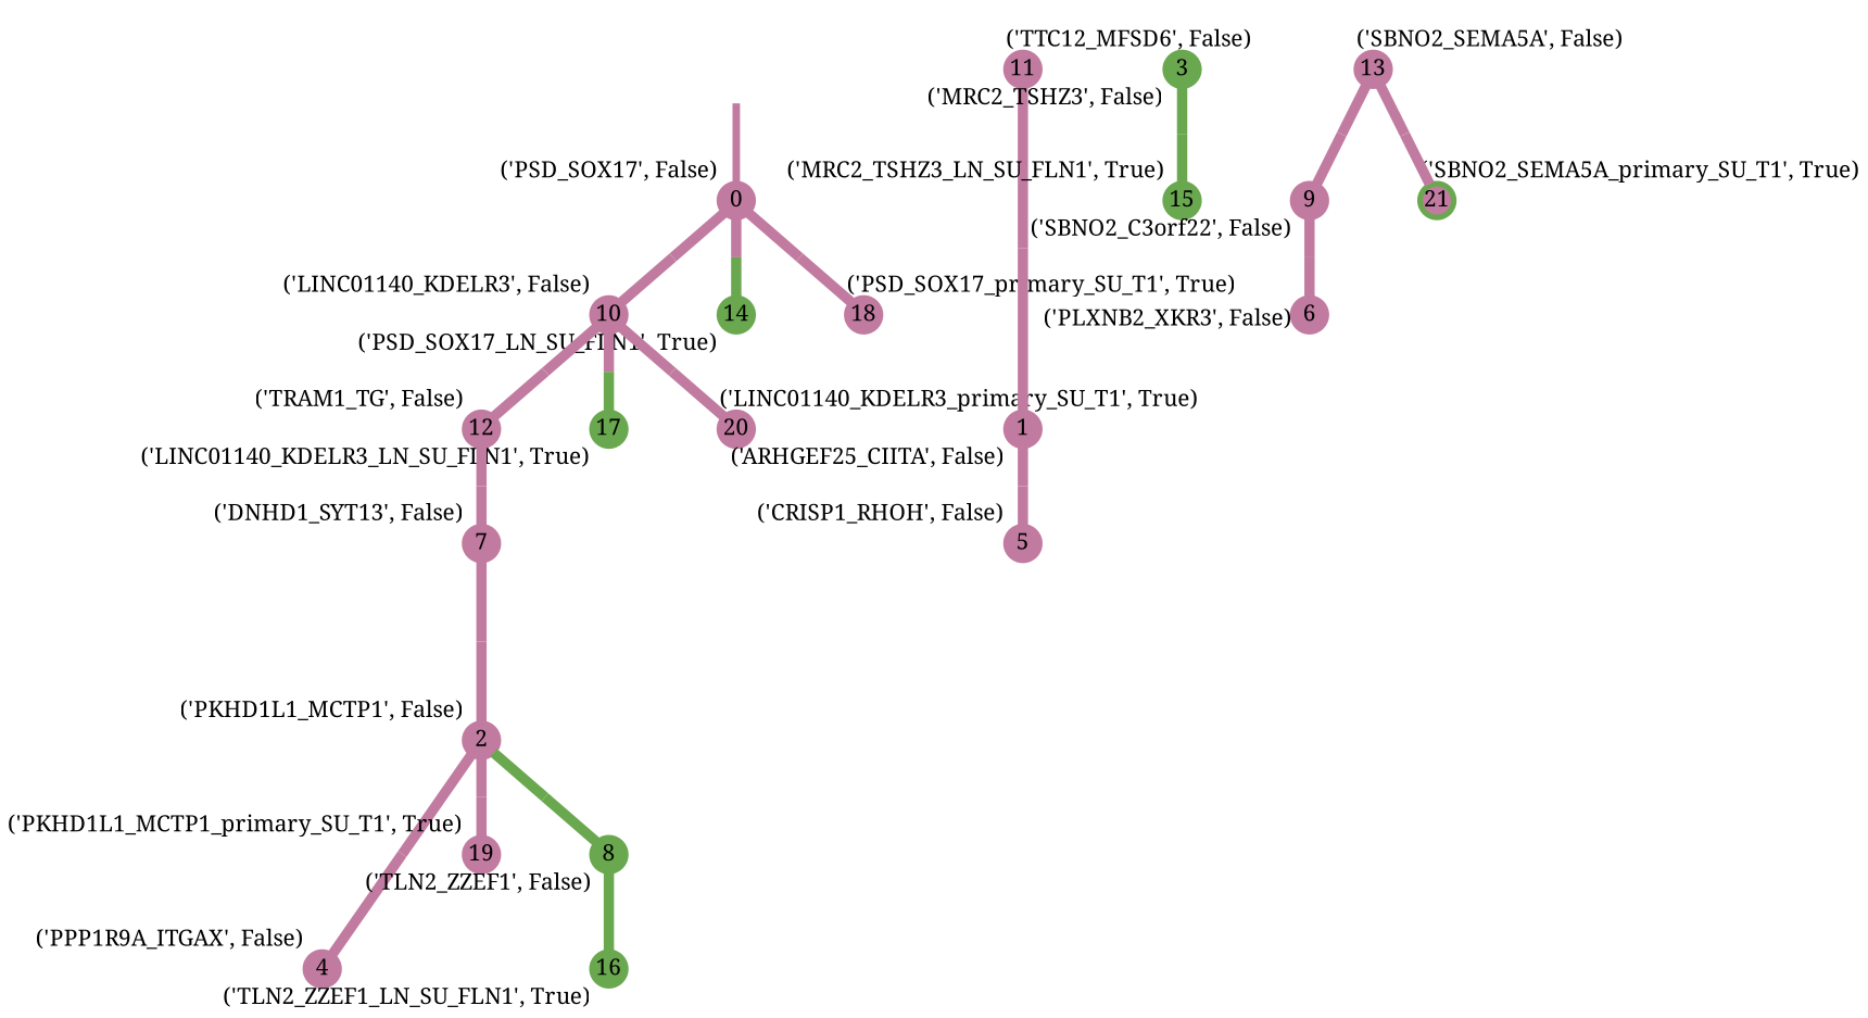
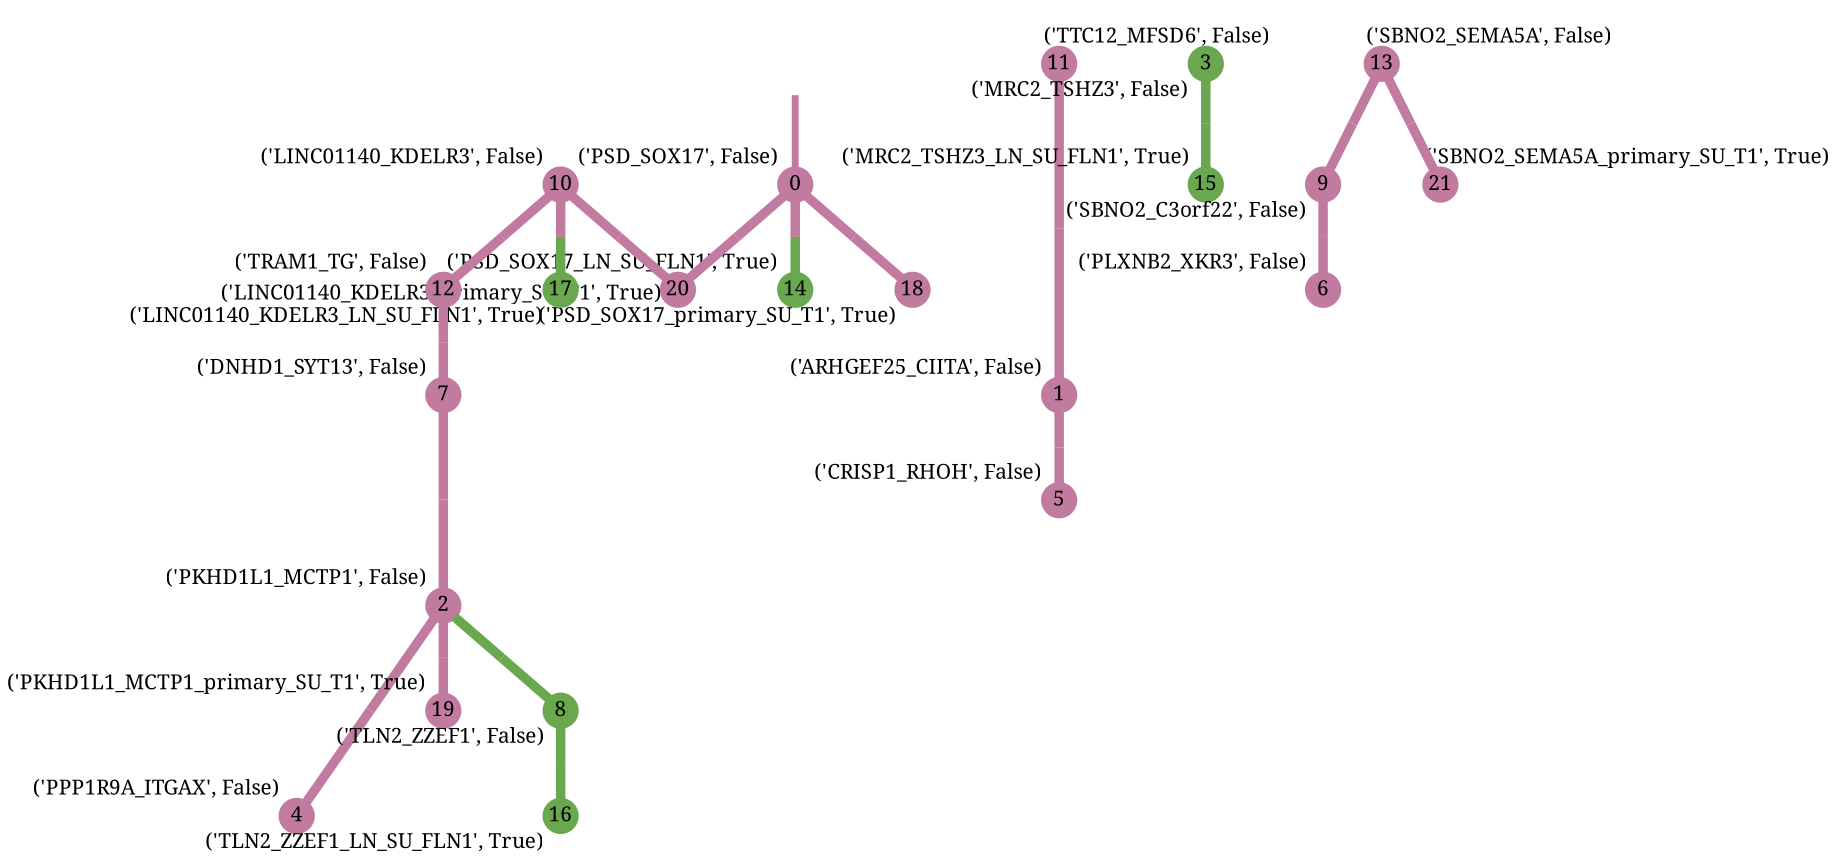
  strict digraph {
    fontname="Noto Serif"
    forcelabels=true
    nodesep=0.7
    rankdir=TB
    ranksep=0.6
    splines=false
    node [color="#c27ba0ff" fillcolor="#c27ba0ff" fixedsize=true fontname="Noto Serif" fontsize="12pt" penwidth=3 shape=circle style=filled xlabel="('PSD_SOX17', False)"]
    edge [arrowsize=0 color="#c27ba0ff;0.5:#c27ba0ff" fontname="Noto Serif" minlen=1.10869562625885 penwidth=5.5 style=solid]
    0 [height=0.25]
    10 [height=0.25 xlabel="('LINC01140_KDELR3', False)"]
    14 [color="#6aa84fff" fillcolor="#6aa84fff" height=0.25 xlabel="('PSD_SOX17_LN_SU_FLN1', True)"]
    18 [height=0.25 xlabel="('PSD_SOX17_primary_SU_T1', True)"]
    12 [height=0.25 xlabel="('TRAM1_TG', False)"]
    17 [color="#6aa84fff" fillcolor="#6aa84fff" height=0.25 xlabel="('LINC01140_KDELR3_LN_SU_FLN1', True)"]
    20 [height=0.25 xlabel="('LINC01140_KDELR3_primary_SU_T1', True)"]
    11 [height=0.25 xlabel="('TTC12_MFSD6', False)"]
    1 [height=0.25 xlabel="('ARHGEF25_CIITA', False)"]
    7 [height=0.25 xlabel="('DNHD1_SYT13', False)"]
    5 [height=0.25 xlabel="('CRISP1_RHOH', False)"]
    2 [height=0.25 xlabel="('PKHD1L1_MCTP1', False)"]
    4 [height=0.25 xlabel="('PPP1R9A_ITGAX', False)"]
    19 [height=0.25 xlabel="('PKHD1L1_MCTP1_primary_SU_T1', True)"]
    8 [color="#6aa84fff" fillcolor="#6aa84fff" height=0.25 xlabel="('TLN2_ZZEF1', False)"]
    3 [color="#6aa84fff" fillcolor="#6aa84fff" height=0.25 xlabel="('MRC2_TSHZ3', False)"]
    15 [color="#6aa84fff" fillcolor="#6aa84fff" height=0.25 xlabel="('MRC2_TSHZ3_LN_SU_FLN1', True)"]
    16 [color="#6aa84fff" fillcolor="#6aa84fff" height=0.25 xlabel="('TLN2_ZZEF1_LN_SU_FLN1', True)"]
    9 [height=0.25 xlabel="('SBNO2_C3orf22', False)"]
    6 [height=0.25 xlabel="('PLXNB2_XKR3', False)"]
    13 [height=0.25 xlabel="('SBNO2_SEMA5A', False)"]
-   21 [color="#6aa84fff" height=0.25 xlabel="('SBNO2_SEMA5A_primary_SU_T1', True)"]
+   21 [height=0.25 xlabel="('SBNO2_SEMA5A_primary_SU_T1', True)"]
    normal [style=invis color="" fillcolor="" fixedsize="" fontsize="" shape=""]
-   0 -> 10 [minlen=1.43478262424469]
+   0 -> 20 [minlen=1.43478262424469]
    0 -> 14 [color="#c27ba0ff;0.5:#6aa84fff"]
    0 -> 18
    10 -> 12 [minlen=1.2608695030212402]
    10 -> 17 [color="#c27ba0ff;0.5:#6aa84fff"]
    10 -> 20
    12 -> 7 [minlen=1.6521739959716797]
    11 -> 1 [minlen=3.0]
    1 -> 5 [minlen=1.95652174949646]
    7 -> 2 [minlen=2.5652174949645996]
    2 -> 4 [minlen=2.04347825050354]
    2 -> 19
    2 -> 8 [color="#6aa84fff;0.5:#6aa84fff" minlen=1.56521737575531]
    8 -> 16 [color="#6aa84fff;0.5:#6aa84fff"]
    3 -> 15 [color="#6aa84fff;0.5:#6aa84fff"]
    9 -> 6 [minlen=1.7391304969787598]
    13 -> 9 [minlen=1.52173912525177]
    13 -> 21
    normal -> 0 [color="#c27ba0ff" penwidth=4 minlen=""]
  }
